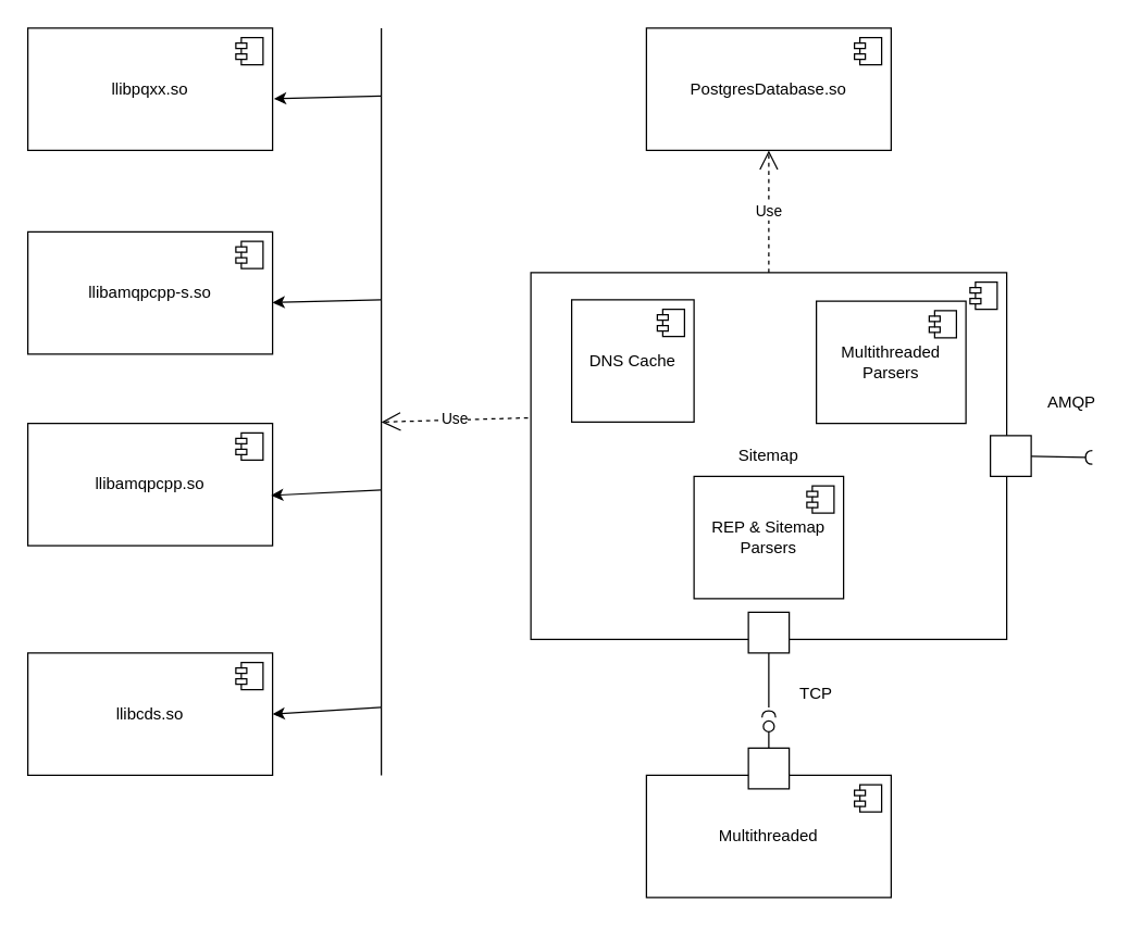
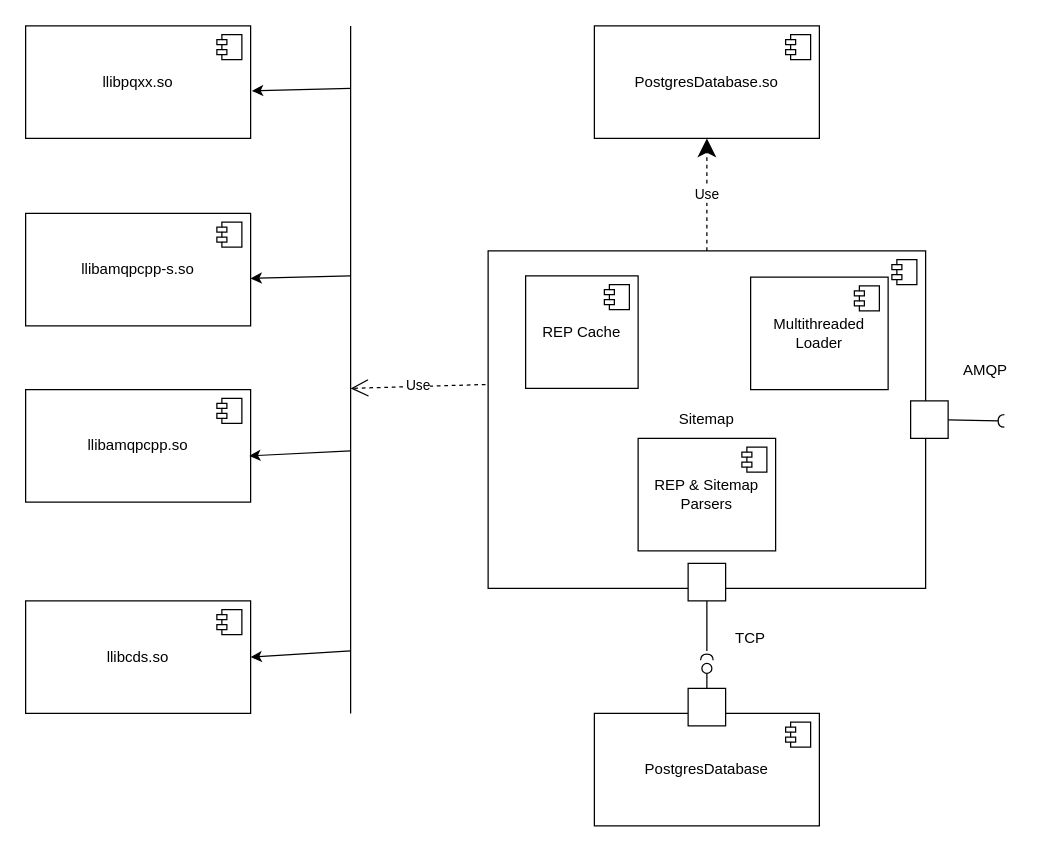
  <mxCell id="0" />
  <mxCell id="1" parent="0" />
  <mxCell id="2" value="Sitemap" style="html=1;dropTarget=0;whiteSpace=wrap;" parent="1" vertex="1"><mxGeometry x="390" y="200" width="350" height="270" as="geometry" /></mxCell>
  <mxCell id="3" value="" style="shape=module;jettyWidth=8;jettyHeight=4;" parent="2" vertex="1"><mxGeometry x="1" width="20" height="20" relative="1" as="geometry"><mxPoint x="-27" y="7" as="offset" /></mxGeometry></mxCell>
- <mxCell id="4" value="DNS Cache" style="html=1;dropTarget=0;whiteSpace=wrap;" parent="1" vertex="1"><mxGeometry x="420" y="220" width="90" height="90" as="geometry" /></mxCell>
+ <mxCell id="4" value="REP Cache" style="html=1;dropTarget=0;whiteSpace=wrap;" parent="1" vertex="1"><mxGeometry x="420" y="220" width="90" height="90" as="geometry" /></mxCell>
  <mxCell id="5" value="" style="shape=module;jettyWidth=8;jettyHeight=4;" parent="4" vertex="1"><mxGeometry x="1" width="20" height="20" relative="1" as="geometry"><mxPoint x="-27" y="7" as="offset" /></mxGeometry></mxCell>
  <mxCell id="6" value="REP &amp;amp; Sitemap Parsers" style="html=1;dropTarget=0;whiteSpace=wrap;" parent="1" vertex="1"><mxGeometry x="510" y="350" width="110" height="90" as="geometry" /></mxCell>
  <mxCell id="7" value="" style="shape=module;jettyWidth=8;jettyHeight=4;" parent="6" vertex="1"><mxGeometry x="1" width="20" height="20" relative="1" as="geometry"><mxPoint x="-27" y="7" as="offset" /></mxGeometry></mxCell>
  <mxCell id="8" value="PostgresDatabase.so" style="html=1;dropTarget=0;whiteSpace=wrap;" parent="1" vertex="1"><mxGeometry x="475" y="20" width="180" height="90" as="geometry" /></mxCell>
  <mxCell id="9" value="" style="shape=module;jettyWidth=8;jettyHeight=4;" parent="8" vertex="1"><mxGeometry x="1" width="20" height="20" relative="1" as="geometry"><mxPoint x="-27" y="7" as="offset" /></mxGeometry></mxCell>
- <mxCell id="10" value="Use" style="endArrow=open;endSize=12;dashed=1;html=1;rounded=0;entryX=0.5;entryY=1;entryDx=0;entryDy=0;exitX=0.5;exitY=0;exitDx=0;exitDy=0;" parent="1" source="2" target="8" edge="1"><mxGeometry width="160" relative="1" as="geometry"><mxPoint x="740" y="340" as="sourcePoint" /><mxPoint x="900" y="340" as="targetPoint" /></mxGeometry></mxCell>
- <mxCell id="11" value="Multithreaded" style="html=1;dropTarget=0;whiteSpace=wrap;" parent="1" vertex="1"><mxGeometry x="475" y="570" width="180" height="90" as="geometry" /></mxCell>
+ <mxCell id="10" value="Use" style="endArrow=classic;endSize=12;dashed=1;html=1;rounded=0;entryX=0.5;entryY=1;entryDx=0;entryDy=0;exitX=0.5;exitY=0;exitDx=0;exitDy=0;" parent="1" source="2" target="8" edge="1"><mxGeometry width="160" relative="1" as="geometry"><mxPoint x="740" y="340" as="sourcePoint" /><mxPoint x="900" y="340" as="targetPoint" /></mxGeometry></mxCell>
+ <mxCell id="11" value="PostgresDatabase" style="html=1;dropTarget=0;whiteSpace=wrap;" parent="1" vertex="1"><mxGeometry x="475" y="570" width="180" height="90" as="geometry" /></mxCell>
  <mxCell id="12" value="" style="shape=module;jettyWidth=8;jettyHeight=4;" parent="11" vertex="1"><mxGeometry x="1" width="20" height="20" relative="1" as="geometry"><mxPoint x="-27" y="7" as="offset" /></mxGeometry></mxCell>
  <mxCell id="13" value="" style="html=1;rounded=0;" parent="1" vertex="1"><mxGeometry x="550" y="550" width="30" height="30" as="geometry" /></mxCell>
  <mxCell id="14" value="" style="endArrow=none;html=1;rounded=0;align=center;verticalAlign=top;endFill=0;labelBackgroundColor=none;endSize=2;" parent="1" source="13" target="15" edge="1"><mxGeometry relative="1" as="geometry" /></mxCell>
  <mxCell id="15" value="" style="ellipse;html=1;fontSize=11;align=center;fillColor=none;points=[];aspect=fixed;resizable=0;verticalAlign=bottom;labelPosition=center;verticalLabelPosition=top;flipH=1;" parent="1" vertex="1"><mxGeometry x="561" y="530" width="8" height="8" as="geometry" /></mxCell>
  <mxCell id="16" value="" style="html=1;rounded=0;" parent="1" vertex="1"><mxGeometry x="550" y="450" width="30" height="30" as="geometry" /></mxCell>
  <mxCell id="17" value="" style="endArrow=none;html=1;rounded=0;align=center;verticalAlign=top;endFill=0;labelBackgroundColor=none;endSize=2;" parent="1" source="16" edge="1"><mxGeometry relative="1" as="geometry"><mxPoint x="565" y="520" as="targetPoint" /></mxGeometry></mxCell>
  <mxCell id="18" value="" style="shape=requiredInterface;html=1;fontSize=11;align=center;fillColor=none;points=[];aspect=fixed;resizable=0;verticalAlign=bottom;labelPosition=center;verticalLabelPosition=top;flipH=1;rotation=90;" parent="1" vertex="1"><mxGeometry x="562.5" y="520" width="5" height="10" as="geometry" /></mxCell>
  <mxCell id="19" value="" style="html=1;rounded=0;" parent="1" vertex="1"><mxGeometry x="728" y="320" width="30" height="30" as="geometry" /></mxCell>
  <mxCell id="20" value="" style="endArrow=none;html=1;rounded=0;align=center;verticalAlign=top;endFill=0;labelBackgroundColor=none;endSize=2;" parent="1" source="19" target="21" edge="1"><mxGeometry relative="1" as="geometry" /></mxCell>
  <mxCell id="21" value="" style="shape=requiredInterface;html=1;fontSize=11;align=center;fillColor=none;points=[];aspect=fixed;resizable=0;verticalAlign=bottom;labelPosition=center;verticalLabelPosition=top;flipH=1;rotation=0;" parent="1" vertex="1"><mxGeometry x="798" y="331" width="5" height="10" as="geometry" /></mxCell>
  <mxCell id="22" value="TCP" style="text;html=1;strokeColor=none;fillColor=none;align=center;verticalAlign=middle;whiteSpace=wrap;rounded=0;" parent="1" vertex="1"><mxGeometry x="570" y="495" width="60" height="30" as="geometry" /></mxCell>
  <mxCell id="23" value="AMQP" style="text;html=1;strokeColor=none;fillColor=none;align=center;verticalAlign=middle;whiteSpace=wrap;rounded=0;" parent="1" vertex="1"><mxGeometry x="758" y="281" width="60" height="30" as="geometry" /></mxCell>
  <mxCell id="24" value="llibpqxx.so" style="html=1;dropTarget=0;whiteSpace=wrap;" vertex="1" parent="1"><mxGeometry x="20" y="20" width="180" height="90" as="geometry" /></mxCell>
  <mxCell id="25" value="" style="shape=module;jettyWidth=8;jettyHeight=4;" vertex="1" parent="24"><mxGeometry x="1" width="20" height="20" relative="1" as="geometry"><mxPoint x="-27" y="7" as="offset" /></mxGeometry></mxCell>
  <mxCell id="26" value="llibamqpcpp-s.so" style="html=1;dropTarget=0;whiteSpace=wrap;" vertex="1" parent="1"><mxGeometry x="20" y="170" width="180" height="90" as="geometry" /></mxCell>
  <mxCell id="27" value="" style="shape=module;jettyWidth=8;jettyHeight=4;" vertex="1" parent="26"><mxGeometry x="1" width="20" height="20" relative="1" as="geometry"><mxPoint x="-27" y="7" as="offset" /></mxGeometry></mxCell>
  <mxCell id="28" value="llibamqpcpp.so" style="html=1;dropTarget=0;whiteSpace=wrap;" vertex="1" parent="1"><mxGeometry x="20" y="311" width="180" height="90" as="geometry" /></mxCell>
  <mxCell id="29" value="" style="shape=module;jettyWidth=8;jettyHeight=4;" vertex="1" parent="28"><mxGeometry x="1" width="20" height="20" relative="1" as="geometry"><mxPoint x="-27" y="7" as="offset" /></mxGeometry></mxCell>
  <mxCell id="30" value="llibcds.so" style="html=1;dropTarget=0;whiteSpace=wrap;" vertex="1" parent="1"><mxGeometry x="20" y="480" width="180" height="90" as="geometry" /></mxCell>
  <mxCell id="31" value="" style="shape=module;jettyWidth=8;jettyHeight=4;" vertex="1" parent="30"><mxGeometry x="1" width="20" height="20" relative="1" as="geometry"><mxPoint x="-27" y="7" as="offset" /></mxGeometry></mxCell>
  <mxCell id="32" value="" style="endArrow=none;html=1;rounded=0;" edge="1" parent="1"><mxGeometry width="50" height="50" relative="1" as="geometry"><mxPoint x="280" y="570" as="sourcePoint" /><mxPoint x="280" y="20" as="targetPoint" /></mxGeometry></mxCell>
  <mxCell id="33" value="" style="endArrow=classic;html=1;rounded=0;entryX=1.006;entryY=0.578;entryDx=0;entryDy=0;entryPerimeter=0;" edge="1" parent="1" target="24"><mxGeometry width="50" height="50" relative="1" as="geometry"><mxPoint x="280" y="70" as="sourcePoint" /><mxPoint x="450" y="110" as="targetPoint" /></mxGeometry></mxCell>
  <mxCell id="34" value="" style="endArrow=classic;html=1;rounded=0;entryX=1;entryY=0.578;entryDx=0;entryDy=0;entryPerimeter=0;" edge="1" parent="1" target="26"><mxGeometry width="50" height="50" relative="1" as="geometry"><mxPoint x="280" y="220" as="sourcePoint" /><mxPoint x="260" y="260" as="targetPoint" /></mxGeometry></mxCell>
  <mxCell id="35" value="" style="endArrow=classic;html=1;rounded=0;entryX=0.994;entryY=0.589;entryDx=0;entryDy=0;entryPerimeter=0;" edge="1" parent="1" target="28"><mxGeometry width="50" height="50" relative="1" as="geometry"><mxPoint x="280" y="360" as="sourcePoint" /><mxPoint x="290" y="460" as="targetPoint" /></mxGeometry></mxCell>
  <mxCell id="36" value="" style="endArrow=classic;html=1;rounded=0;entryX=1;entryY=0.5;entryDx=0;entryDy=0;" edge="1" parent="1" target="30"><mxGeometry width="50" height="50" relative="1" as="geometry"><mxPoint x="280" y="520" as="sourcePoint" /><mxPoint x="250" y="620" as="targetPoint" /></mxGeometry></mxCell>
  <mxCell id="37" value="Use" style="endArrow=open;endSize=12;dashed=1;html=1;rounded=0;exitX=-0.006;exitY=0.396;exitDx=0;exitDy=0;exitPerimeter=0;" edge="1" parent="1" source="2"><mxGeometry width="160" relative="1" as="geometry"><mxPoint x="525" y="210" as="sourcePoint" /><mxPoint x="280" y="310" as="targetPoint" /></mxGeometry></mxCell>
- <mxCell id="38" value="Multithreaded Parsers" style="html=1;dropTarget=0;whiteSpace=wrap;" vertex="1" parent="1"><mxGeometry x="600" y="221" width="110" height="90" as="geometry" /></mxCell>
+ <mxCell id="38" value="Multithreaded Loader" style="html=1;dropTarget=0;whiteSpace=wrap;" vertex="1" parent="1"><mxGeometry x="600" y="221" width="110" height="90" as="geometry" /></mxCell>
  <mxCell id="39" value="" style="shape=module;jettyWidth=8;jettyHeight=4;" vertex="1" parent="38"><mxGeometry x="1" width="20" height="20" relative="1" as="geometry"><mxPoint x="-27" y="7" as="offset" /></mxGeometry></mxCell>
